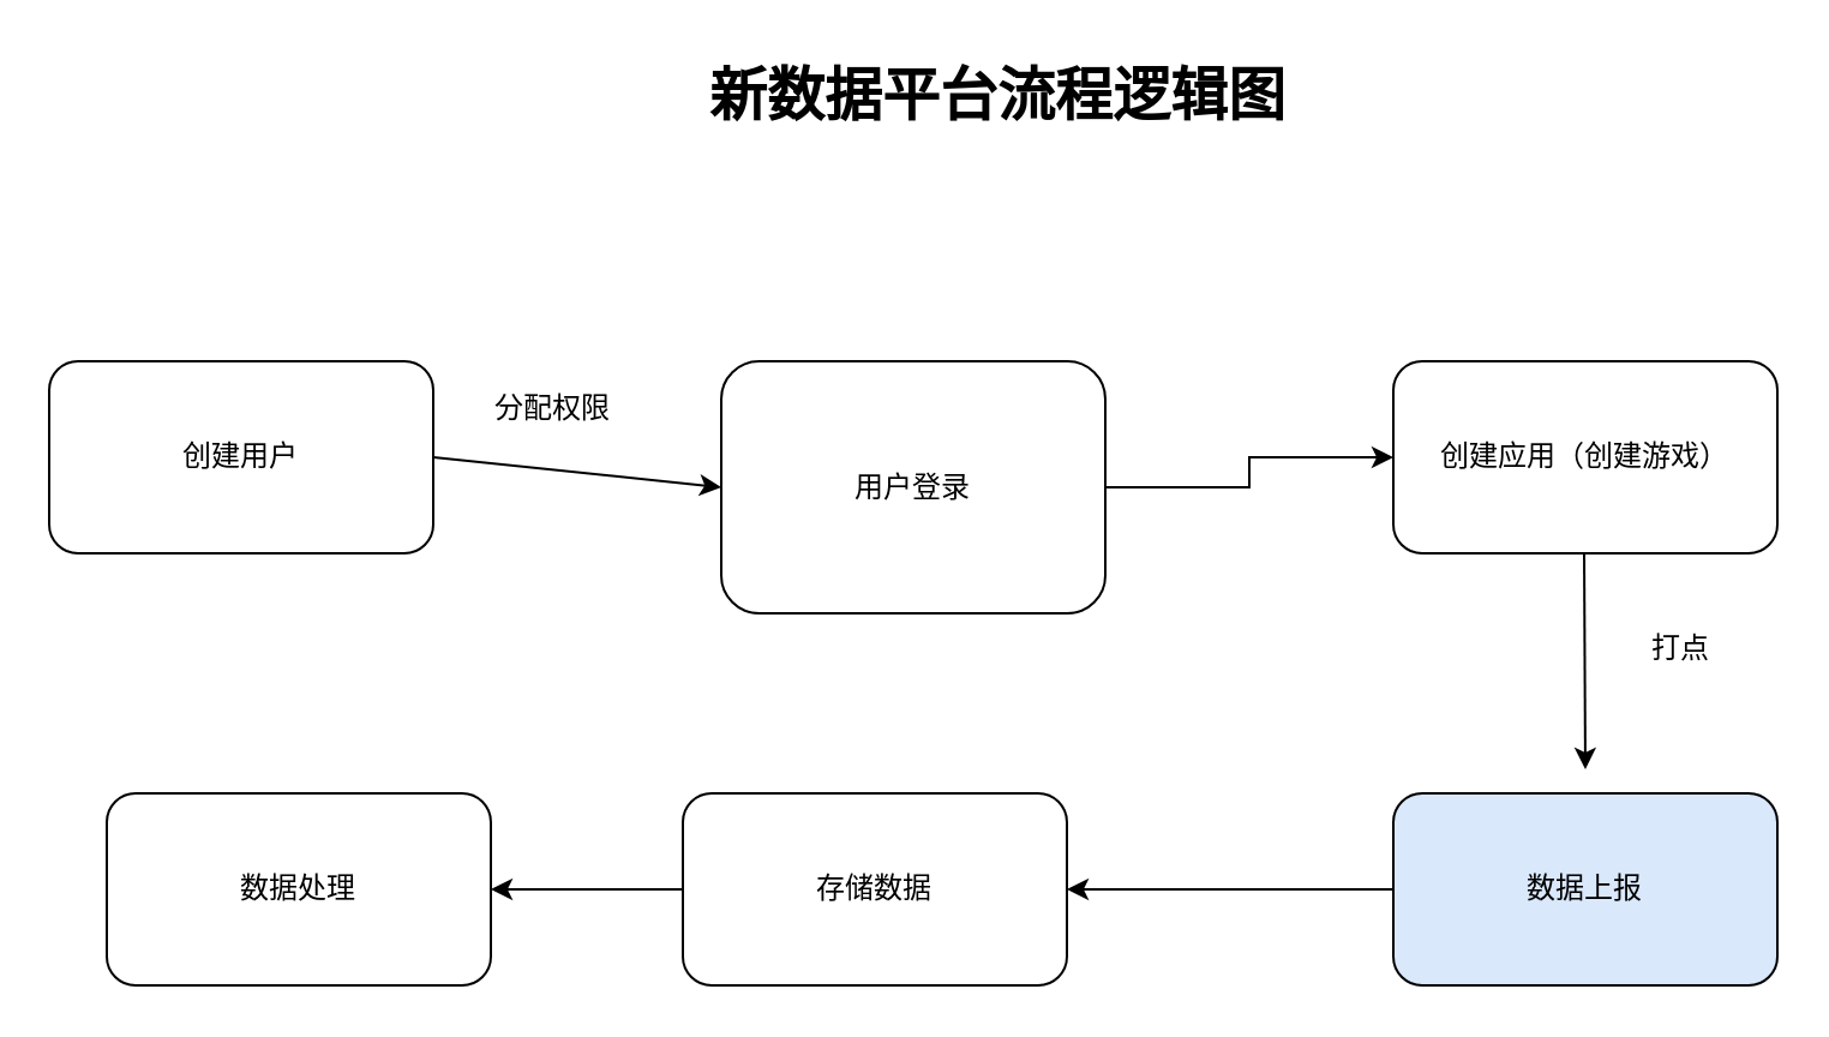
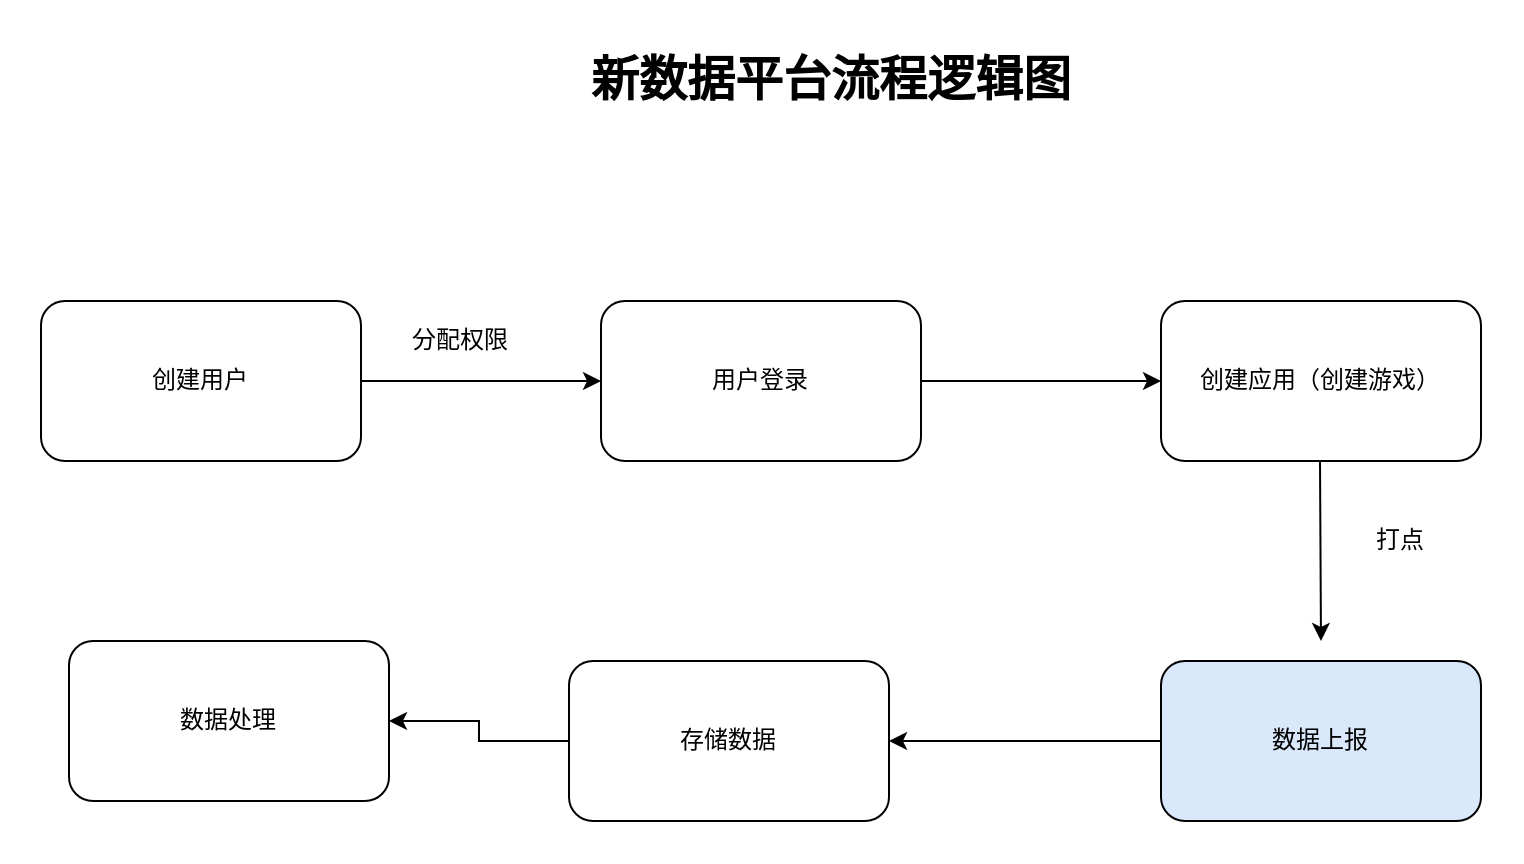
  <mxCell id="0" />
  <mxCell id="1" parent="0" />
  <mxCell id="2" value="创建用户" style="rounded=1;whiteSpace=wrap;html=1;" vertex="1" parent="1"><mxGeometry x="20" y="150" width="160" height="80" as="geometry" /></mxCell>
  <mxCell id="3" value="新数据平台流程逻辑图" style="text;strokeColor=none;fillColor=none;html=1;fontSize=24;fontStyle=1;verticalAlign=middle;align=center;" vertex="1" parent="1"><mxGeometry x="170" y="20" width="490" height="40" as="geometry" /></mxCell>
  <mxCell id="4" value="" style="edgeStyle=orthogonalEdgeStyle;rounded=0;orthogonalLoop=1;jettySize=auto;html=1;" edge="1" parent="1" source="5" target="6"><mxGeometry relative="1" as="geometry" /></mxCell>
- <mxCell id="5" value="用户登录" style="rounded=1;whiteSpace=wrap;html=1;" vertex="1" parent="1"><mxGeometry x="300" y="150" width="160" height="105" as="geometry" /></mxCell>
+ <mxCell id="5" value="用户登录" style="rounded=1;whiteSpace=wrap;html=1;" vertex="1" parent="1"><mxGeometry x="300" y="150" width="160" height="80" as="geometry" /></mxCell>
  <mxCell id="6" value="创建应用（创建游戏）" style="rounded=1;whiteSpace=wrap;html=1;" vertex="1" parent="1"><mxGeometry x="580" y="150" width="160" height="80" as="geometry" /></mxCell>
  <mxCell id="7" value="" style="endArrow=classic;html=1;entryX=0;entryY=0.5;entryDx=0;entryDy=0;" edge="1" parent="1" target="5"><mxGeometry width="50" height="50" relative="1" as="geometry"><mxPoint x="180" y="190" as="sourcePoint" /><mxPoint x="270" y="190" as="targetPoint" /></mxGeometry></mxCell>
  <mxCell id="8" value="分配权限" style="text;html=1;strokeColor=none;fillColor=none;align=center;verticalAlign=middle;whiteSpace=wrap;rounded=0;" vertex="1" parent="1"><mxGeometry x="200" y="160" width="60" height="20" as="geometry" /></mxCell>
  <mxCell id="9" value="" style="endArrow=classic;html=1;" edge="1" parent="1"><mxGeometry width="50" height="50" relative="1" as="geometry"><mxPoint x="659.5" y="230" as="sourcePoint" /><mxPoint x="660" y="320" as="targetPoint" /></mxGeometry></mxCell>
  <mxCell id="10" value="打点" style="text;html=1;strokeColor=none;fillColor=none;align=center;verticalAlign=middle;whiteSpace=wrap;rounded=0;" vertex="1" parent="1"><mxGeometry x="680" y="260" width="40" height="20" as="geometry" /></mxCell>
  <mxCell id="11" value="" style="edgeStyle=orthogonalEdgeStyle;rounded=0;orthogonalLoop=1;jettySize=auto;html=1;" edge="1" parent="1" source="12" target="14"><mxGeometry relative="1" as="geometry" /></mxCell>
  <mxCell id="12" value="数据上报" style="rounded=1;whiteSpace=wrap;html=1;fillColor=#dae8fc;" vertex="1" parent="1"><mxGeometry x="580" y="330" width="160" height="80" as="geometry" /></mxCell>
  <mxCell id="13" value="" style="edgeStyle=orthogonalEdgeStyle;rounded=0;orthogonalLoop=1;jettySize=auto;html=1;" edge="1" parent="1" source="14" target="15"><mxGeometry relative="1" as="geometry" /></mxCell>
  <mxCell id="14" value="存储数据" style="rounded=1;whiteSpace=wrap;html=1;" vertex="1" parent="1"><mxGeometry x="284" y="330" width="160" height="80" as="geometry" /></mxCell>
- <mxCell id="15" value="数据处理" style="rounded=1;whiteSpace=wrap;html=1;" vertex="1" parent="1"><mxGeometry x="44" y="330" width="160" height="80" as="geometry" /></mxCell>
+ <mxCell id="15" value="数据处理" style="rounded=1;whiteSpace=wrap;html=1;" vertex="1" parent="1"><mxGeometry x="34" y="320" width="160" height="80" as="geometry" /></mxCell>
